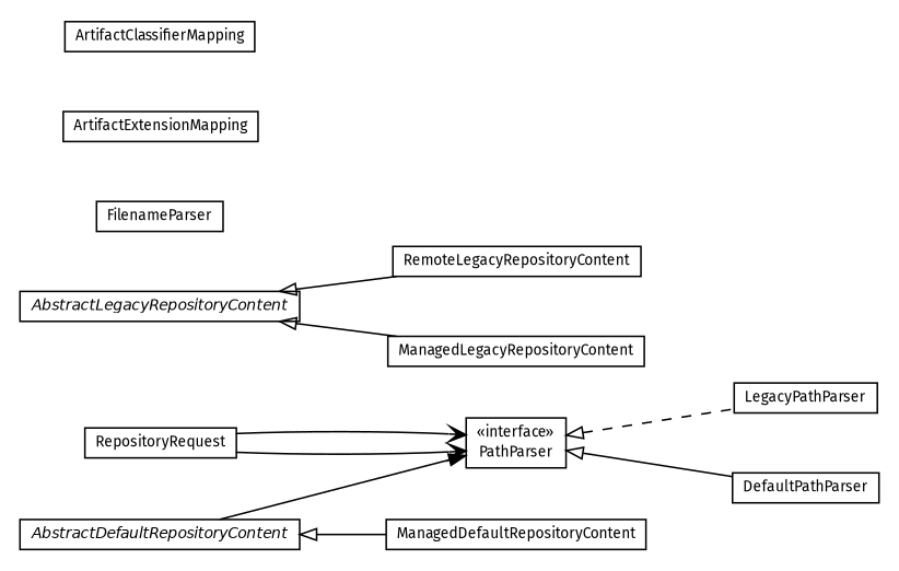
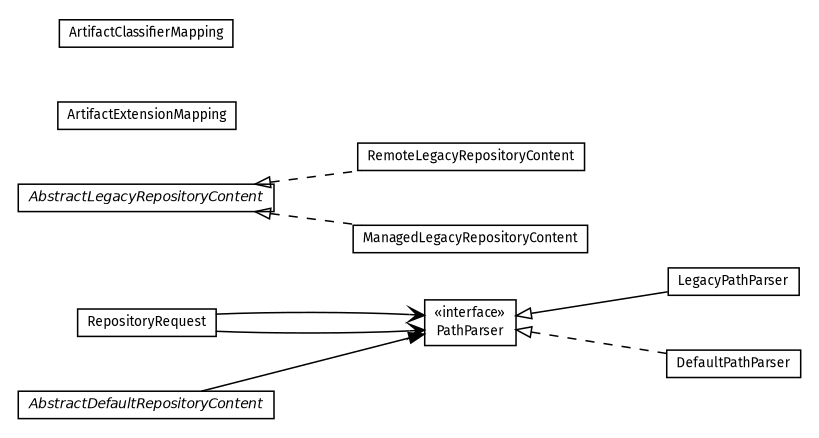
  digraph {
    fontname="Fira Sans"
    rankdir=LR
    node [fontcolor=black fontname="Fira Sans" fontsize=9.0 shape=plaintext]
    edge [fontname="Fira Sans" fontsize=10 headport=p labelfontname=Helvetica labelfontsize=10 tailport=p arrowtail=empty dir=back]
    n1 [label=<<table border="0" cellborder="1" cellspacing="0" cellpadding="2" port="p" href="./RepositoryRequest.html"> 		<tr><td><table border="0" cellspacing="0" cellpadding="1"> 			<tr><td> RepositoryRequest </td></tr> 		</table></td></tr> 		</table>>]
    n2 [label=<<table border="0" cellborder="1" cellspacing="0" cellpadding="2" port="p" href="./PathParser.html"> 		<tr><td><table border="0" cellspacing="0" cellpadding="1"> 			<tr><td> &laquo;interface&raquo; </td></tr> 			<tr><td> PathParser </td></tr> 		</table></td></tr> 		</table>>]
    n3 [label=<<table border="0" cellborder="1" cellspacing="0" cellpadding="2" port="p" href="./LegacyPathParser.html"> 		<tr><td><table border="0" cellspacing="0" cellpadding="1"> 			<tr><td> LegacyPathParser </td></tr> 		</table></td></tr> 		</table>>]
    n4 [label=<<table border="0" cellborder="1" cellspacing="0" cellpadding="2" port="p" href="./DefaultPathParser.html"> 		<tr><td><table border="0" cellspacing="0" cellpadding="1"> 			<tr><td> DefaultPathParser </td></tr> 		</table></td></tr> 		</table>>]
    n5 [label=<<table border="0" cellborder="1" cellspacing="0" cellpadding="2" port="p" href="./RemoteLegacyRepositoryContent.html"> 		<tr><td><table border="0" cellspacing="0" cellpadding="1"> 			<tr><td> RemoteLegacyRepositoryContent </td></tr> 		</table></td></tr> 		</table>>]
    n6 [label=<<table border="0" cellborder="1" cellspacing="0" cellpadding="2" port="p" href="./ManagedLegacyRepositoryContent.html"> 		<tr><td><table border="0" cellspacing="0" cellpadding="1"> 			<tr><td> ManagedLegacyRepositoryContent </td></tr> 		</table></td></tr> 		</table>>]
-   n7 [label=<<table border="0" cellborder="1" cellspacing="0" cellpadding="2" port="p" href="./ManagedDefaultRepositoryContent.html"> 		<tr><td><table border="0" cellspacing="0" cellpadding="1"> 			<tr><td> ManagedDefaultRepositoryContent </td></tr> 		</table></td></tr> 		</table>>]
-   n8 [label=<<table border="0" cellborder="1" cellspacing="0" cellpadding="2" port="p" href="./FilenameParser.html"> 		<tr><td><table border="0" cellspacing="0" cellpadding="1"> 			<tr><td> FilenameParser </td></tr> 		</table></td></tr> 		</table>>]
    n9 [label=<<table border="0" cellborder="1" cellspacing="0" cellpadding="2" port="p" href="./ArtifactExtensionMapping.html"> 		<tr><td><table border="0" cellspacing="0" cellpadding="1"> 			<tr><td> ArtifactExtensionMapping </td></tr> 		</table></td></tr> 		</table>>]
    n10 [label=<<table border="0" cellborder="1" cellspacing="0" cellpadding="2" port="p" href="./ArtifactClassifierMapping.html"> 		<tr><td><table border="0" cellspacing="0" cellpadding="1"> 			<tr><td> ArtifactClassifierMapping </td></tr> 		</table></td></tr> 		</table>>]
    n11 [label=<<table border="0" cellborder="1" cellspacing="0" cellpadding="2" port="p" href="./AbstractLegacyRepositoryContent.html"> 		<tr><td><table border="0" cellspacing="0" cellpadding="1"> 			<tr><td><font face="Helvetica-Oblique"> AbstractLegacyRepositoryContent </font></td></tr> 		</table></td></tr> 		</table>>]
    n12 [label=<<table border="0" cellborder="1" cellspacing="0" cellpadding="2" port="p" href="./AbstractDefaultRepositoryContent.html"> 		<tr><td><table border="0" cellspacing="0" cellpadding="1"> 			<tr><td><font face="Helvetica-Oblique"> AbstractDefaultRepositoryContent </font></td></tr> 		</table></td></tr> 		</table>>]
    n1 -> n2 [arrowhead=open color=black fontcolor=black fontsize=10.0 arrowtail="" dir=""]
    n1 -> n2 [arrowhead=open color=black fontcolor=black fontsize=10.0 arrowtail="" dir=""]
-   n2 -> n3 [style=dashed]
-   n2 -> n4 [style=solid]
-   n11 -> n5
-   n11 -> n6
+   n2 -> n3 [style=solid]
+   n2 -> n4 [style=dashed]
+   n11 -> n5 [style=dashed]
+   n11 -> n6 [style=dashed]
    n12 -> n2 [arrowhead=normal color=black fontcolor=black fontsize=10.0 arrowtail="" dir=""]
-   n12 -> n7
  }
